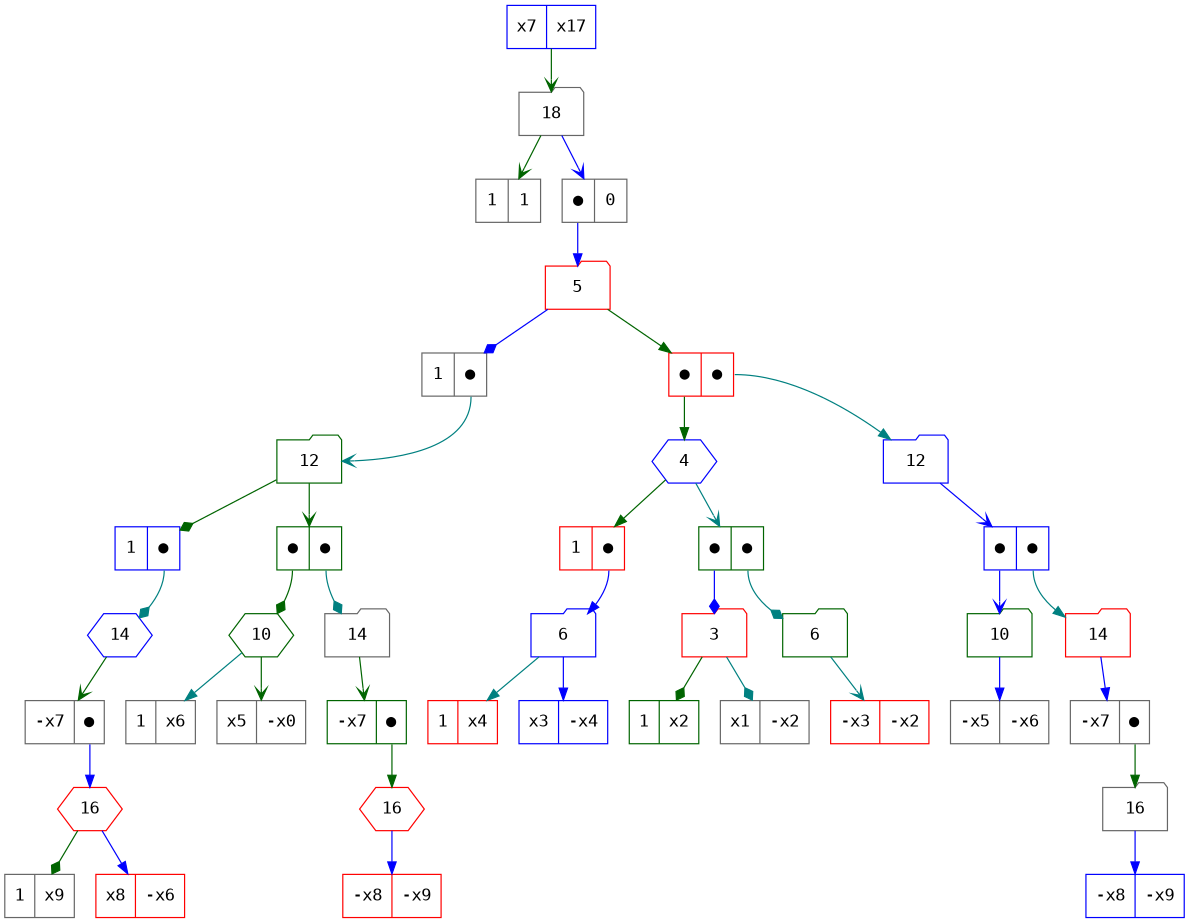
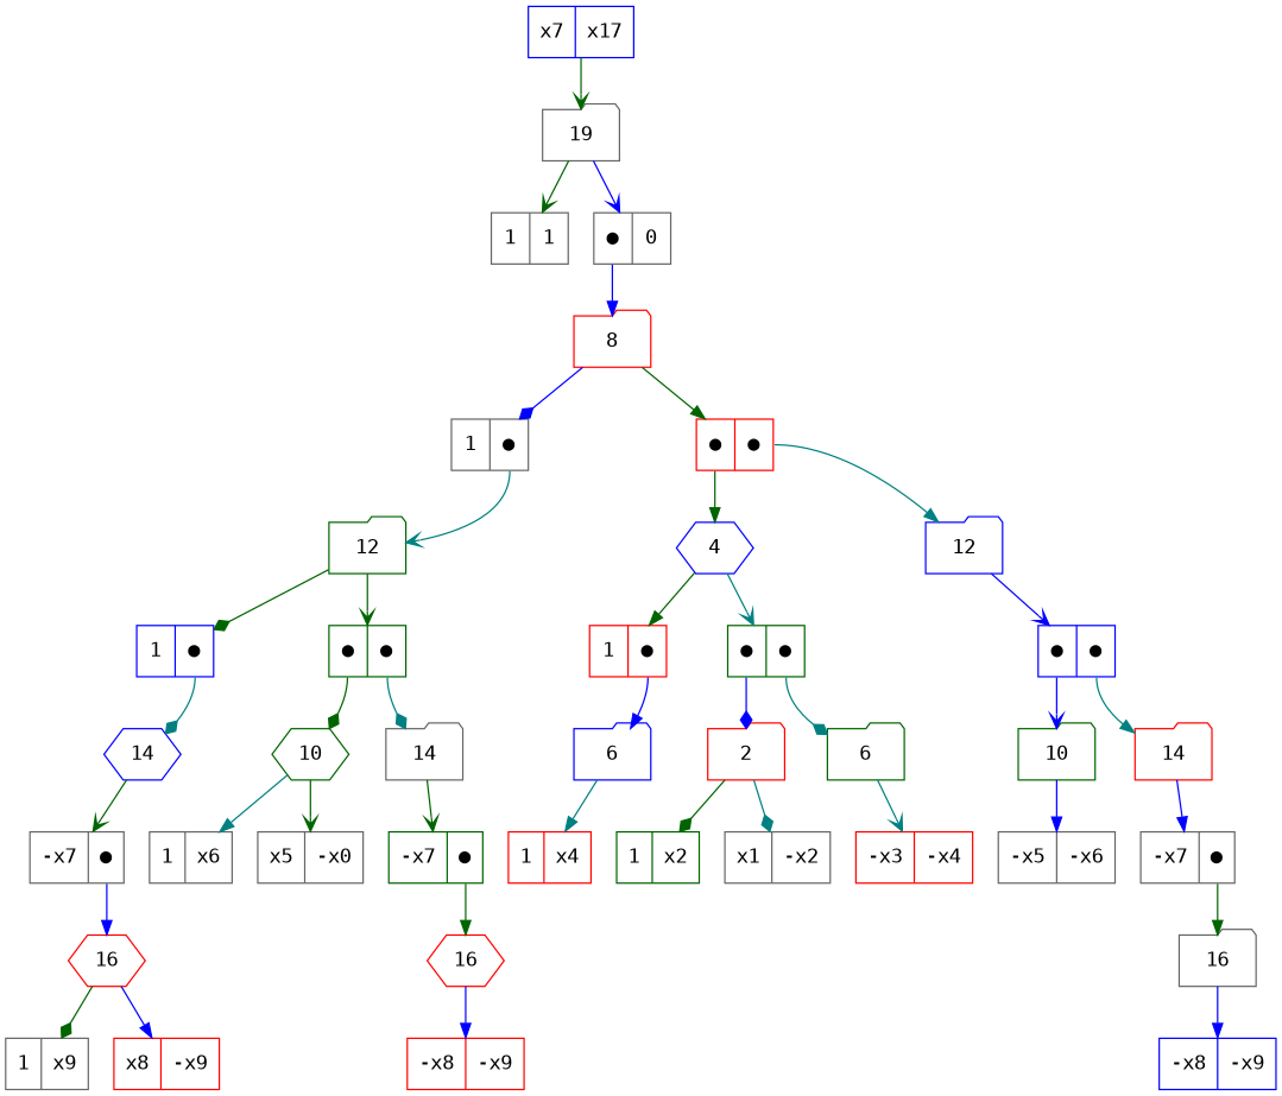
  digraph {
    fontname="DejaVu Sans Mono"
    node [color=gray40 fontname="DejaVu Sans Mono" shape=record]
    edge [arrowhead=normal color=darkgreen fontname="DejaVu Sans Mono"]
-   n1 [label=18 shape=folder]
+   n1 [label=19 shape=folder]
    n2 [label="<f0> 1|<f1> 1"]
    n3 [label="<f0> ●|<f1> 0"]
    n4 [color=blue label="<f0> x7|<f1> x17"]
-   n5 [color=red label=5 shape=folder]
+   n5 [color=red label=8 shape=folder]
    n6 [label="<f0> 1|<f1> ●"]
    n7 [color=red label="<f0> ●|<f1> ●"]
    n8 [color=darkgreen label=12 shape=folder]
    n9 [color=blue label=4 shape=hexagon]
    n10 [color=blue label=12 shape=folder]
    n11 [color=blue label="<f0> 1|<f1> ●"]
    n12 [color=darkgreen label="<f0> ●|<f1> ●"]
    n13 [color=blue label=14 shape=hexagon]
    n14 [color=darkgreen label=10 shape=hexagon]
    n15 [label=14 shape=folder]
    n16 [label="<f0> -x7|<f1> ●"]
    n17 [color=red label=16 shape=hexagon]
    n18 [label="<f0> 1|<f1> x9"]
-   n19 [color=red label="<f0> x8|<f1> -x6"]
+   n19 [color=red label="<f0> x8|<f1> -x9"]
    n20 [label="<f0> 1|<f1> x6"]
    n21 [label="<f0> x5|<f1> -x0"]
    n22 [color=darkgreen label="<f0> -x7|<f1> ●"]
    n23 [color=red label=16 shape=hexagon]
    n24 [color=red label="<f0> -x8|<f1> -x9"]
    n25 [color=red label="<f0> 1|<f1> ●"]
    n26 [color=darkgreen label="<f0> ●|<f1> ●"]
    n27 [color=blue label="<f0> ●|<f1> ●"]
    n28 [color=blue label=6 shape=folder]
-   n29 [color=red label=3 shape=folder]
+   n29 [color=red label=2 shape=folder]
    n30 [color=darkgreen label=6 shape=folder]
    n31 [color=red label="<f0> 1|<f1> x4"]
-   n32 [color=blue label="<f0> x3|<f1> -x4"]
    n33 [color=darkgreen label="<f0> 1|<f1> x2"]
    n34 [label="<f0> x1|<f1> -x2"]
-   n35 [color=red label="<f0> -x3|<f1> -x2"]
+   n35 [color=red label="<f0> -x3|<f1> -x4"]
    n36 [color=darkgreen label=10 shape=folder]
    n37 [color=red label=14 shape=folder]
    n38 [label="<f0> -x5|<f1> -x6"]
    n39 [label="<f0> -x7|<f1> ●"]
    n40 [label=16 shape=folder]
    n41 [color=blue label="<f0> -x8|<f1> -x9"]
    n1 -> n2 [arrowhead=vee]
    n1 -> n3 [arrowhead=vee color=blue]
    n3 -> n5 [color=blue tailport=f0]
    n4 -> n1 [arrowhead=vee]
    n5 -> n6 [arrowhead=diamond color=blue]
    n5 -> n7
    n6 -> n8 [arrowhead=vee color=teal tailport=f1]
    n7 -> n9 [tailport=f0]
    n7 -> n10 [color=teal tailport=f1]
    n8 -> n11 [arrowhead=diamond]
    n8 -> n12 [arrowhead=vee]
    n9 -> n25
    n9 -> n26 [arrowhead=vee color=teal]
    n10 -> n27 [arrowhead=vee color=blue]
    n11 -> n13 [arrowhead=diamond color=teal tailport=f1]
    n12 -> n14 [arrowhead=diamond tailport=f0]
    n12 -> n15 [arrowhead=diamond color=teal tailport=f1]
    n13 -> n16 [arrowhead=vee]
    n14 -> n20 [color=teal]
    n14 -> n21 [arrowhead=vee]
    n15 -> n22 [arrowhead=vee]
    n16 -> n17 [color=blue tailport=f1]
    n17 -> n18 [arrowhead=diamond]
    n17 -> n19 [color=blue]
    n22 -> n23 [tailport=f1]
    n23 -> n24 [color=blue]
    n25 -> n28 [color=blue tailport=f1]
    n26 -> n29 [arrowhead=diamond color=blue tailport=f0]
    n26 -> n30 [arrowhead=diamond color=teal tailport=f1]
    n27 -> n36 [arrowhead=vee color=blue tailport=f0]
    n27 -> n37 [color=teal tailport=f1]
    n28 -> n31 [color=teal]
-   n28 -> n32 [color=blue]
    n29 -> n33 [arrowhead=diamond]
    n29 -> n34 [arrowhead=diamond color=teal]
    n30 -> n35 [arrowhead=vee color=teal]
    n36 -> n38 [color=blue]
    n37 -> n39 [color=blue]
    n39 -> n40 [tailport=f1]
    n40 -> n41 [color=blue]
  }
